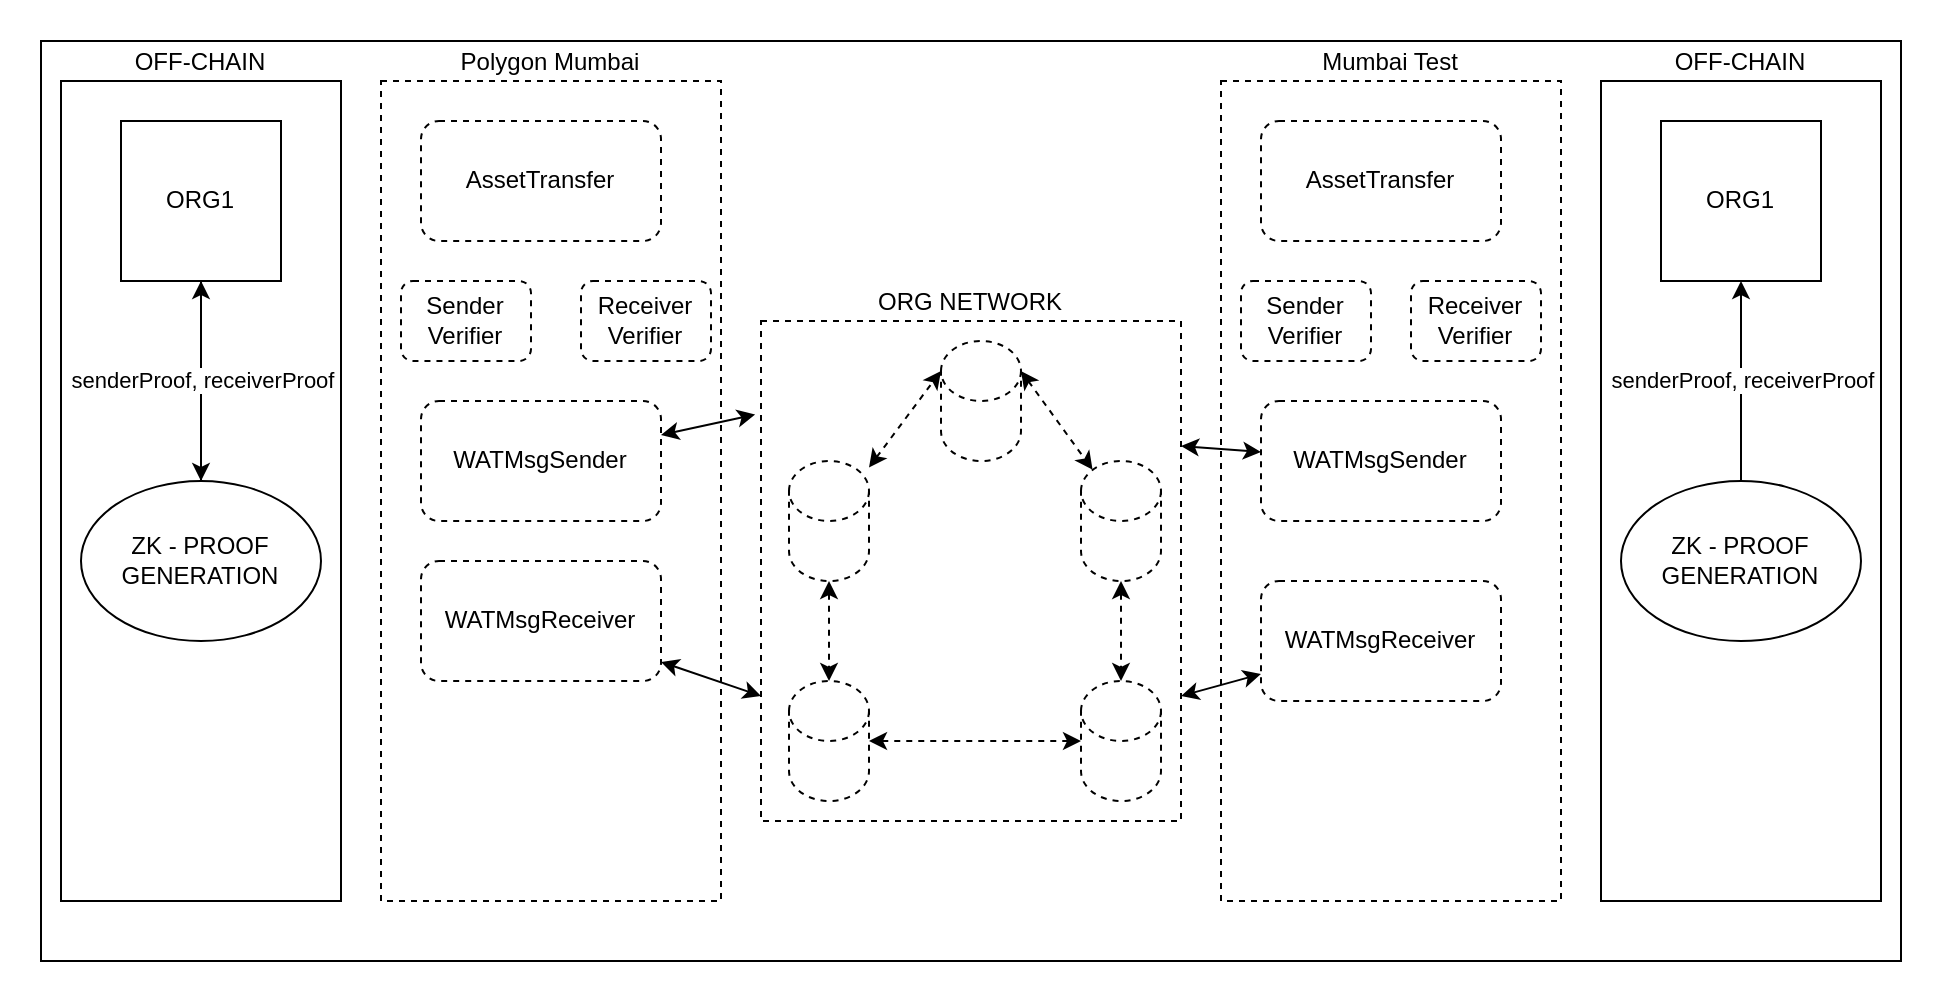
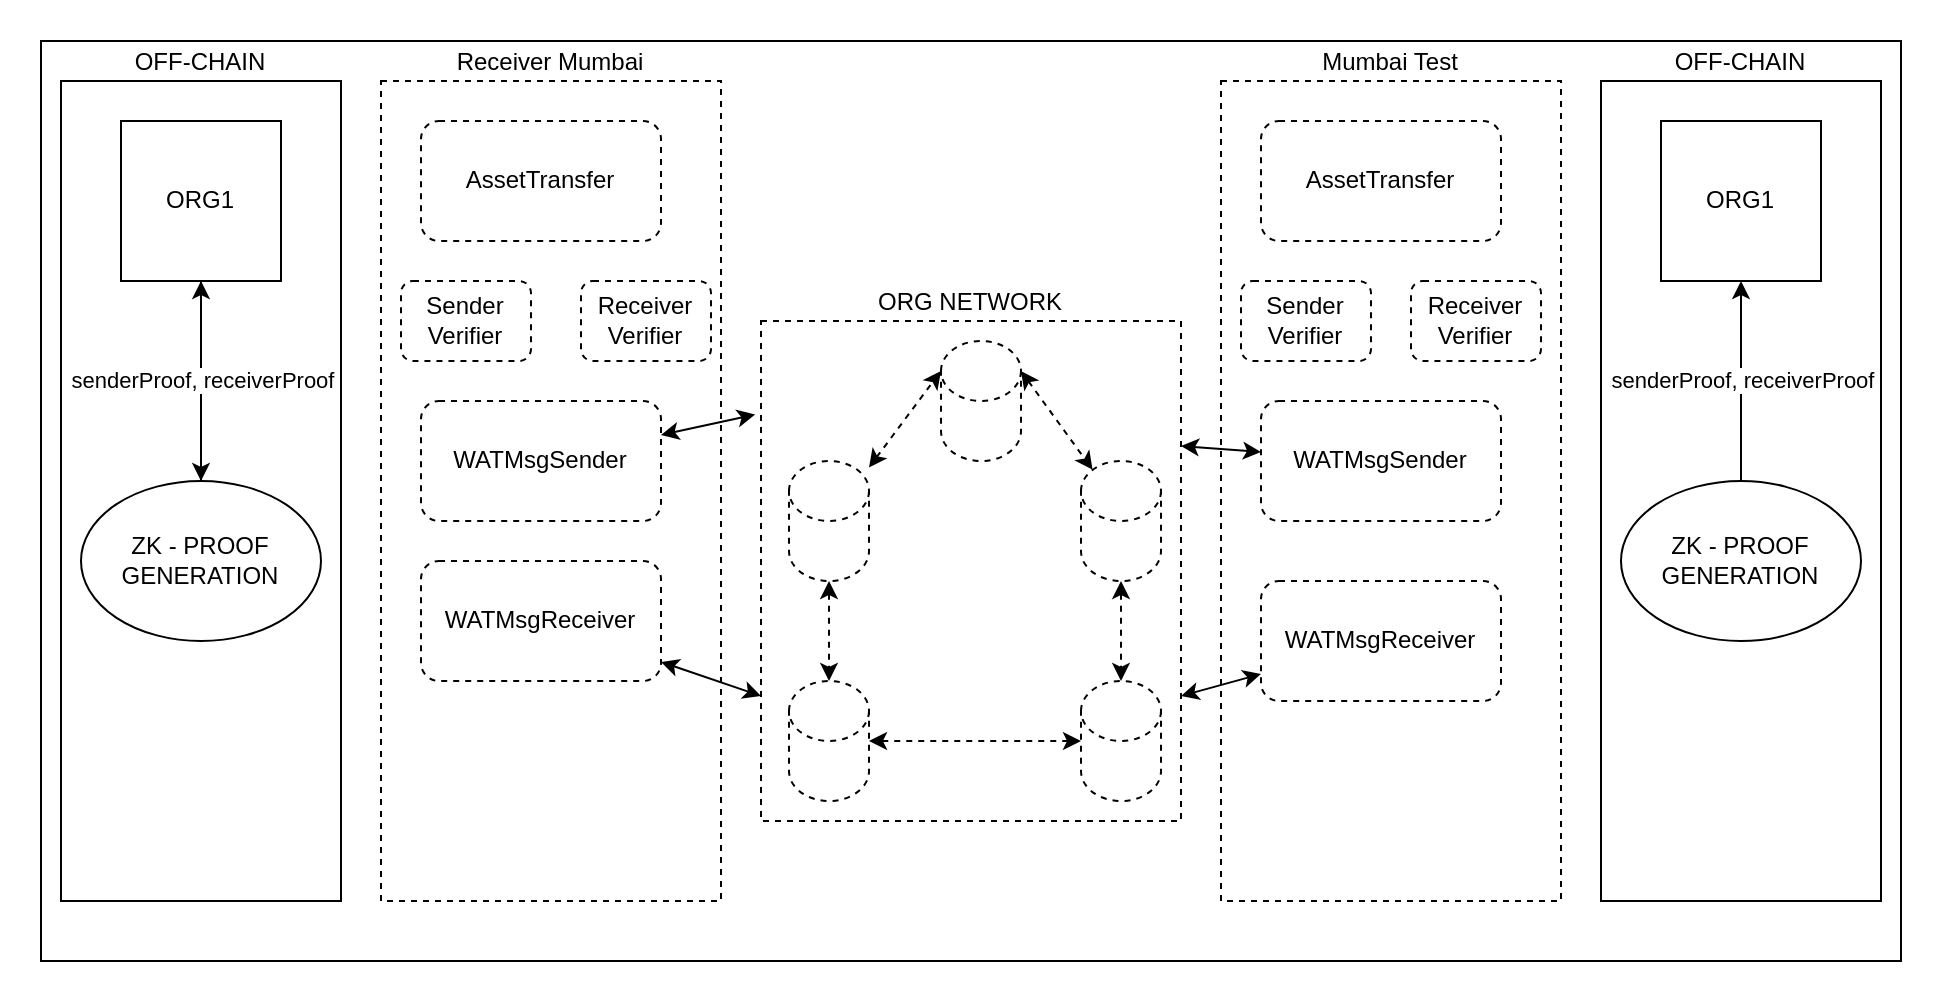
  <mxCell id="0" />
  <mxCell id="1" parent="0" />
  <mxCell id="2" value="" style="rounded=0;whiteSpace=wrap;html=1;" vertex="1" parent="1"><mxGeometry width="930" height="460" as="geometry" x="20" y="20" /></mxCell>
  <mxCell id="3" value="OFF-CHAIN" style="rounded=0;whiteSpace=wrap;html=1;labelPosition=center;verticalLabelPosition=top;align=center;verticalAlign=bottom;" vertex="1" parent="1"><mxGeometry x="30" y="40" width="140" height="410" as="geometry" /></mxCell>
  <mxCell id="4" style="edgeStyle=none;html=1;entryX=0.5;entryY=0;entryDx=0;entryDy=0;" edge="1" parent="1" source="5" target="8"><mxGeometry relative="1" as="geometry" /></mxCell>
  <mxCell id="5" value="ORG1" style="whiteSpace=wrap;html=1;aspect=fixed;" vertex="1" parent="1"><mxGeometry x="60" y="60" width="80" height="80" as="geometry" /></mxCell>
  <mxCell id="6" style="edgeStyle=none;html=1;" edge="1" parent="1" source="8" target="5"><mxGeometry relative="1" as="geometry" /></mxCell>
  <mxCell id="7" value="senderProof, receiverProof" style="edgeLabel;html=1;align=center;verticalAlign=middle;resizable=0;points=[];" vertex="1" connectable="0" parent="6"><mxGeometry x="0.025" relative="1" as="geometry"><mxPoint as="offset" /></mxGeometry></mxCell>
  <mxCell id="8" value="ZK - PROOF&lt;br&gt;GENERATION" style="ellipse;whiteSpace=wrap;html=1;" vertex="1" parent="1"><mxGeometry x="40" y="240" width="120" height="80" as="geometry" /></mxCell>
  <mxCell id="9" value="OFF-CHAIN" style="rounded=0;whiteSpace=wrap;html=1;labelPosition=center;verticalLabelPosition=top;align=center;verticalAlign=bottom;" vertex="1" parent="1"><mxGeometry x="800" y="40" width="140" height="410" as="geometry" /></mxCell>
  <mxCell id="10" value="ORG1" style="whiteSpace=wrap;html=1;aspect=fixed;" vertex="1" parent="1"><mxGeometry x="830" y="60" width="80" height="80" as="geometry" /></mxCell>
  <mxCell id="11" style="edgeStyle=none;html=1;" edge="1" parent="1" source="13" target="10"><mxGeometry relative="1" as="geometry" /></mxCell>
  <mxCell id="12" value="senderProof, receiverProof" style="edgeLabel;html=1;align=center;verticalAlign=middle;resizable=0;points=[];" vertex="1" connectable="0" parent="11"><mxGeometry x="0.025" relative="1" as="geometry"><mxPoint as="offset" /></mxGeometry></mxCell>
  <mxCell id="13" value="ZK - PROOF&lt;br&gt;GENERATION" style="ellipse;whiteSpace=wrap;html=1;" vertex="1" parent="1"><mxGeometry x="810" y="240" width="120" height="80" as="geometry" /></mxCell>
- <mxCell id="14" value="Polygon Mumbai" style="rounded=0;whiteSpace=wrap;html=1;dashed=1;labelPosition=center;verticalLabelPosition=top;align=center;verticalAlign=bottom;" vertex="1" parent="1"><mxGeometry x="190" y="40" width="170" height="410" as="geometry" /></mxCell>
+ <mxCell id="14" value="Receiver Mumbai" style="rounded=0;whiteSpace=wrap;html=1;dashed=1;labelPosition=center;verticalLabelPosition=top;align=center;verticalAlign=bottom;" vertex="1" parent="1"><mxGeometry x="190" y="40" width="170" height="410" as="geometry" /></mxCell>
  <mxCell id="15" value="AssetTransfer" style="rounded=1;whiteSpace=wrap;html=1;dashed=1;" vertex="1" parent="1"><mxGeometry x="210" y="60" width="120" height="60" as="geometry" /></mxCell>
  <mxCell id="16" style="edgeStyle=none;html=1;entryX=-0.014;entryY=0.187;entryDx=0;entryDy=0;entryPerimeter=0;startArrow=classic;startFill=1;" edge="1" parent="1" source="17" target="30"><mxGeometry relative="1" as="geometry" /></mxCell>
  <mxCell id="17" value="WATMsgSender" style="rounded=1;whiteSpace=wrap;html=1;dashed=1;" vertex="1" parent="1"><mxGeometry x="210" y="200" width="120" height="60" as="geometry" /></mxCell>
  <mxCell id="18" style="edgeStyle=none;html=1;entryX=0;entryY=0.75;entryDx=0;entryDy=0;startArrow=classic;startFill=1;" edge="1" parent="1" source="19" target="30"><mxGeometry relative="1" as="geometry" /></mxCell>
  <mxCell id="19" value="WATMsgReceiver" style="rounded=1;whiteSpace=wrap;html=1;dashed=1;" vertex="1" parent="1"><mxGeometry x="210" y="280" width="120" height="60" as="geometry" /></mxCell>
  <mxCell id="20" value="Sender Verifier" style="rounded=1;whiteSpace=wrap;html=1;dashed=1;" vertex="1" parent="1"><mxGeometry x="200" y="140" width="65" height="40" as="geometry" /></mxCell>
  <mxCell id="21" value="Receiver Verifier" style="rounded=1;whiteSpace=wrap;html=1;dashed=1;" vertex="1" parent="1"><mxGeometry x="290" y="140" width="65" height="40" as="geometry" /></mxCell>
  <mxCell id="22" value="Mumbai Test" style="rounded=0;whiteSpace=wrap;html=1;dashed=1;labelPosition=center;verticalLabelPosition=top;align=center;verticalAlign=bottom;" vertex="1" parent="1"><mxGeometry x="610" y="40" width="170" height="410" as="geometry" /></mxCell>
  <mxCell id="23" value="AssetTransfer" style="rounded=1;whiteSpace=wrap;html=1;dashed=1;" vertex="1" parent="1"><mxGeometry x="630" y="60" width="120" height="60" as="geometry" /></mxCell>
  <mxCell id="24" style="edgeStyle=none;html=1;entryX=1;entryY=0.25;entryDx=0;entryDy=0;startArrow=classic;startFill=1;" edge="1" parent="1" source="25" target="30"><mxGeometry relative="1" as="geometry" /></mxCell>
  <mxCell id="25" value="WATMsgSender" style="rounded=1;whiteSpace=wrap;html=1;dashed=1;" vertex="1" parent="1"><mxGeometry x="630" y="200" width="120" height="60" as="geometry" /></mxCell>
  <mxCell id="26" style="edgeStyle=none;html=1;entryX=1;entryY=0.75;entryDx=0;entryDy=0;startArrow=classic;startFill=1;" edge="1" parent="1" source="27" target="30"><mxGeometry relative="1" as="geometry" /></mxCell>
  <mxCell id="27" value="WATMsgReceiver" style="rounded=1;whiteSpace=wrap;html=1;dashed=1;" vertex="1" parent="1"><mxGeometry x="630" y="290" width="120" height="60" as="geometry" /></mxCell>
  <mxCell id="28" value="Sender Verifier" style="rounded=1;whiteSpace=wrap;html=1;dashed=1;" vertex="1" parent="1"><mxGeometry x="620" y="140" width="65" height="40" as="geometry" /></mxCell>
  <mxCell id="29" value="Receiver Verifier" style="rounded=1;whiteSpace=wrap;html=1;dashed=1;" vertex="1" parent="1"><mxGeometry x="705" y="140" width="65" height="40" as="geometry" /></mxCell>
  <mxCell id="30" value="ORG NETWORK" style="rounded=0;whiteSpace=wrap;html=1;dashed=1;labelPosition=center;verticalLabelPosition=top;align=center;verticalAlign=bottom;" vertex="1" parent="1"><mxGeometry x="380" y="160" width="210" height="250" as="geometry" /></mxCell>
  <mxCell id="31" style="edgeStyle=none;html=1;startArrow=classic;startFill=1;dashed=1;" edge="1" parent="1" source="32" target="40"><mxGeometry relative="1" as="geometry" /></mxCell>
  <mxCell id="32" value="" style="shape=cylinder3;whiteSpace=wrap;html=1;boundedLbl=1;backgroundOutline=1;size=15;dashed=1;" vertex="1" parent="1"><mxGeometry x="540" y="340" width="40" height="60" as="geometry" /></mxCell>
  <mxCell id="33" style="edgeStyle=none;html=1;entryX=0.5;entryY=0;entryDx=0;entryDy=0;entryPerimeter=0;startArrow=classic;startFill=1;dashed=1;" edge="1" parent="1" source="34" target="32"><mxGeometry relative="1" as="geometry" /></mxCell>
  <mxCell id="34" value="" style="shape=cylinder3;whiteSpace=wrap;html=1;boundedLbl=1;backgroundOutline=1;size=15;dashed=1;" vertex="1" parent="1"><mxGeometry x="540" y="230" width="40" height="60" as="geometry" /></mxCell>
  <mxCell id="35" style="edgeStyle=none;html=1;entryX=0.145;entryY=0;entryDx=0;entryDy=4.35;entryPerimeter=0;startArrow=classic;startFill=1;exitX=1;exitY=0;exitDx=0;exitDy=15;exitPerimeter=0;dashed=1;" edge="1" parent="1" source="36" target="34"><mxGeometry relative="1" as="geometry" /></mxCell>
  <mxCell id="36" value="" style="shape=cylinder3;whiteSpace=wrap;html=1;boundedLbl=1;backgroundOutline=1;size=15;dashed=1;" vertex="1" parent="1"><mxGeometry x="470" y="170" width="40" height="60" as="geometry" /></mxCell>
  <mxCell id="37" style="edgeStyle=none;html=1;entryX=0;entryY=0;entryDx=0;entryDy=15;entryPerimeter=0;startArrow=classic;startFill=1;dashed=1;" edge="1" parent="1" source="39" target="36"><mxGeometry relative="1" as="geometry" /></mxCell>
  <mxCell id="38" style="edgeStyle=none;html=1;entryX=0.5;entryY=0;entryDx=0;entryDy=0;entryPerimeter=0;startArrow=classic;startFill=1;dashed=1;" edge="1" parent="1" source="39" target="40"><mxGeometry relative="1" as="geometry" /></mxCell>
  <mxCell id="39" value="" style="shape=cylinder3;whiteSpace=wrap;html=1;boundedLbl=1;backgroundOutline=1;size=15;dashed=1;" vertex="1" parent="1"><mxGeometry x="394" y="230" width="40" height="60" as="geometry" /></mxCell>
  <mxCell id="40" value="" style="shape=cylinder3;whiteSpace=wrap;html=1;boundedLbl=1;backgroundOutline=1;size=15;dashed=1;" vertex="1" parent="1"><mxGeometry x="394" y="340" width="40" height="60" as="geometry" /></mxCell>
